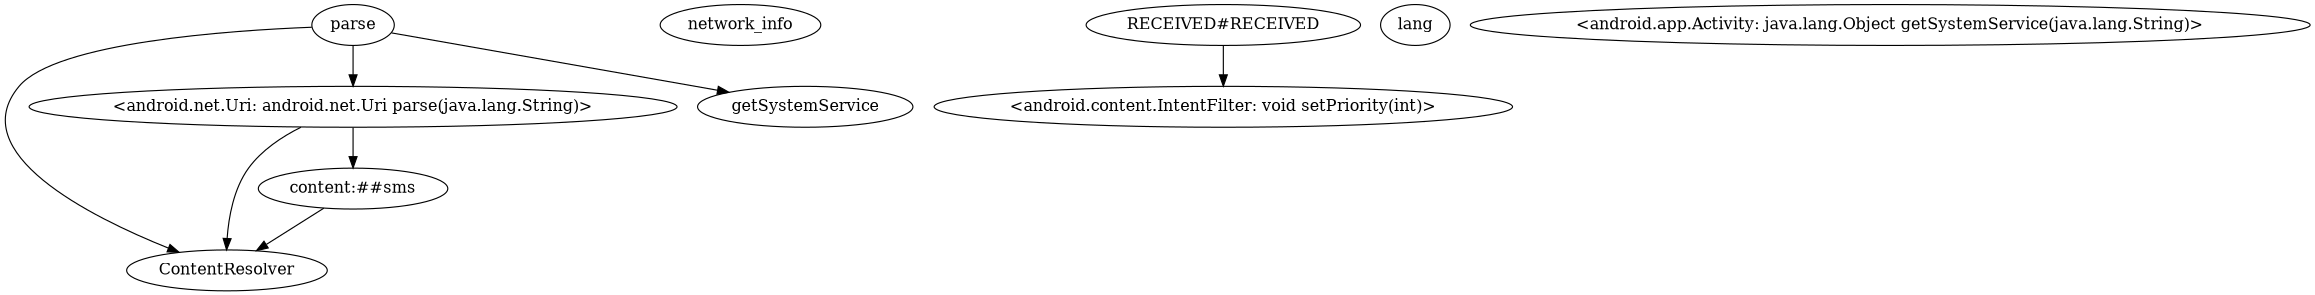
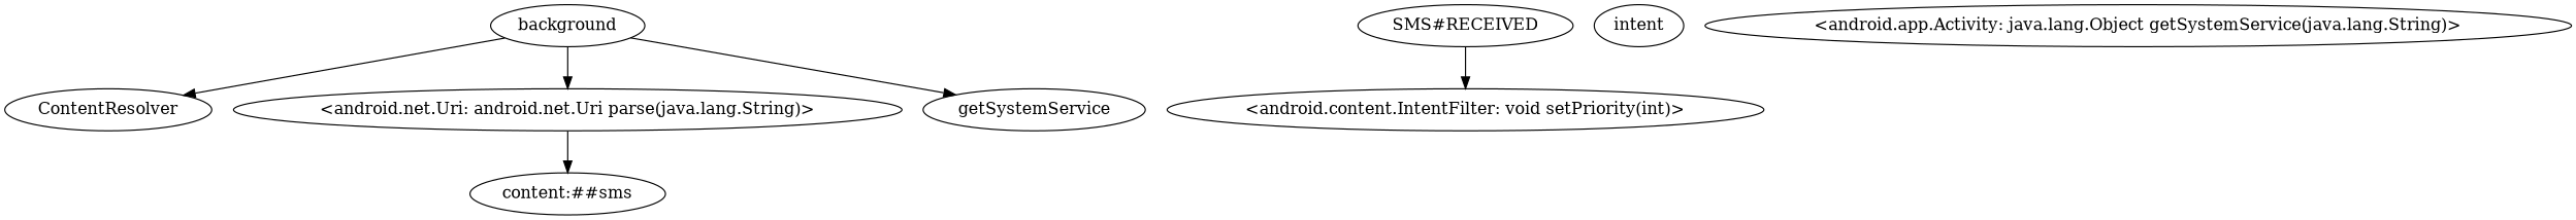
  strict digraph {
    "graph"="{}"
    node [domain=library type=SENSITIVE_METHOD]
    edge [deps=DATAFLOW type=DEP]
    ContentResolver [type=merged]
    "<android.net.Uri: android.net.Uri parse(java.lang.String)>"
    "content:##sms" [type=CONST_STRING]
    n4 [label=getSystemService]
-   network_info [type=merged]
-   "SMS#RECEIVED" [type=CONST_STRING label="RECEIVED#RECEIVED"]
+   "SMS#RECEIVED" [type=CONST_STRING]
    "<android.content.IntentFilter: void setPriority(int)>"
-   intent [type=merged label=lang]
+   intent [type=merged]
    "<android.app.Activity: java.lang.Object getSystemService(java.lang.String)>"
-   background [type=entrypoint label=parse]
-   "<android.net.Uri: android.net.Uri parse(java.lang.String)>" -> ContentResolver [deps=DOMINATE]
+   background [type=entrypoint]
    "<android.net.Uri: android.net.Uri parse(java.lang.String)>" -> "content:##sms"
-   "content:##sms" -> ContentResolver
    "SMS#RECEIVED" -> "<android.content.IntentFilter: void setPriority(int)>"
    background -> ContentResolver [deps="FROM_SENSITIVE_PARENT_TO_SENSITIVE_API-CALL-DOMINATE"]
    background -> "<android.net.Uri: android.net.Uri parse(java.lang.String)>" [deps="FROM_SENSITIVE_PARENT_TO_SENSITIVE_API-CALL"]
    background -> n4 [deps="FROM_SENSITIVE_PARENT_TO_SENSITIVE_API-CALL"]
  }
